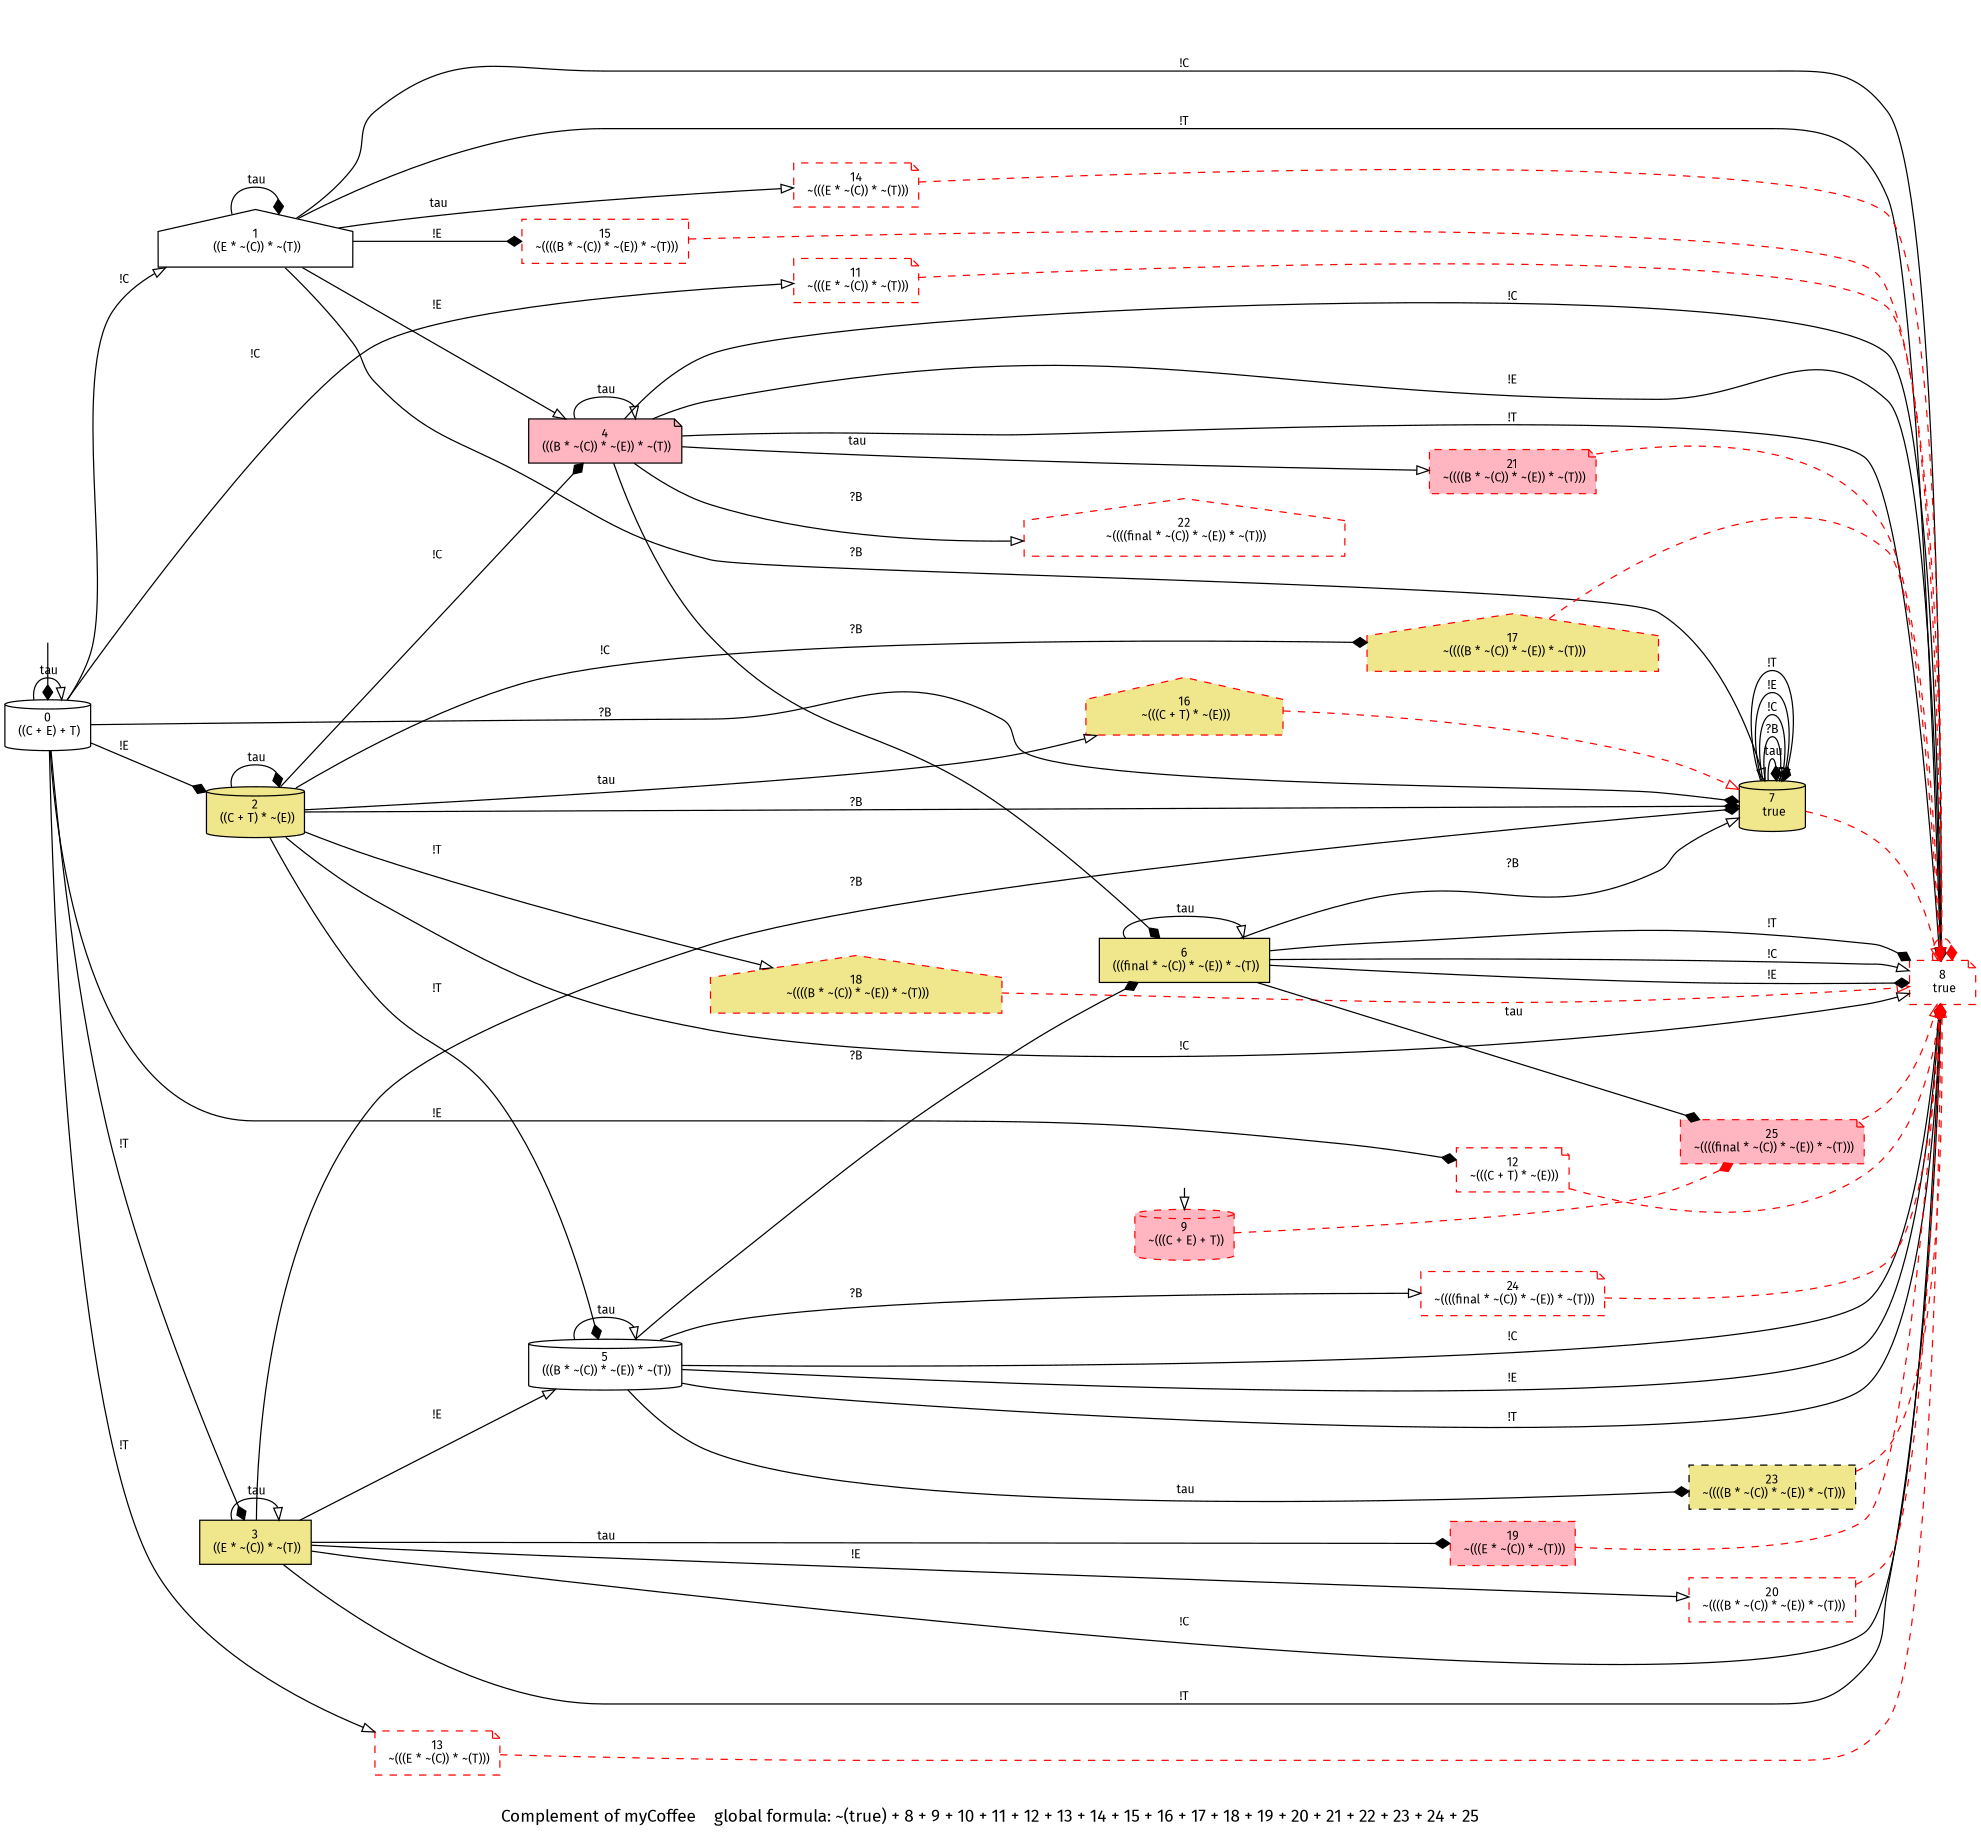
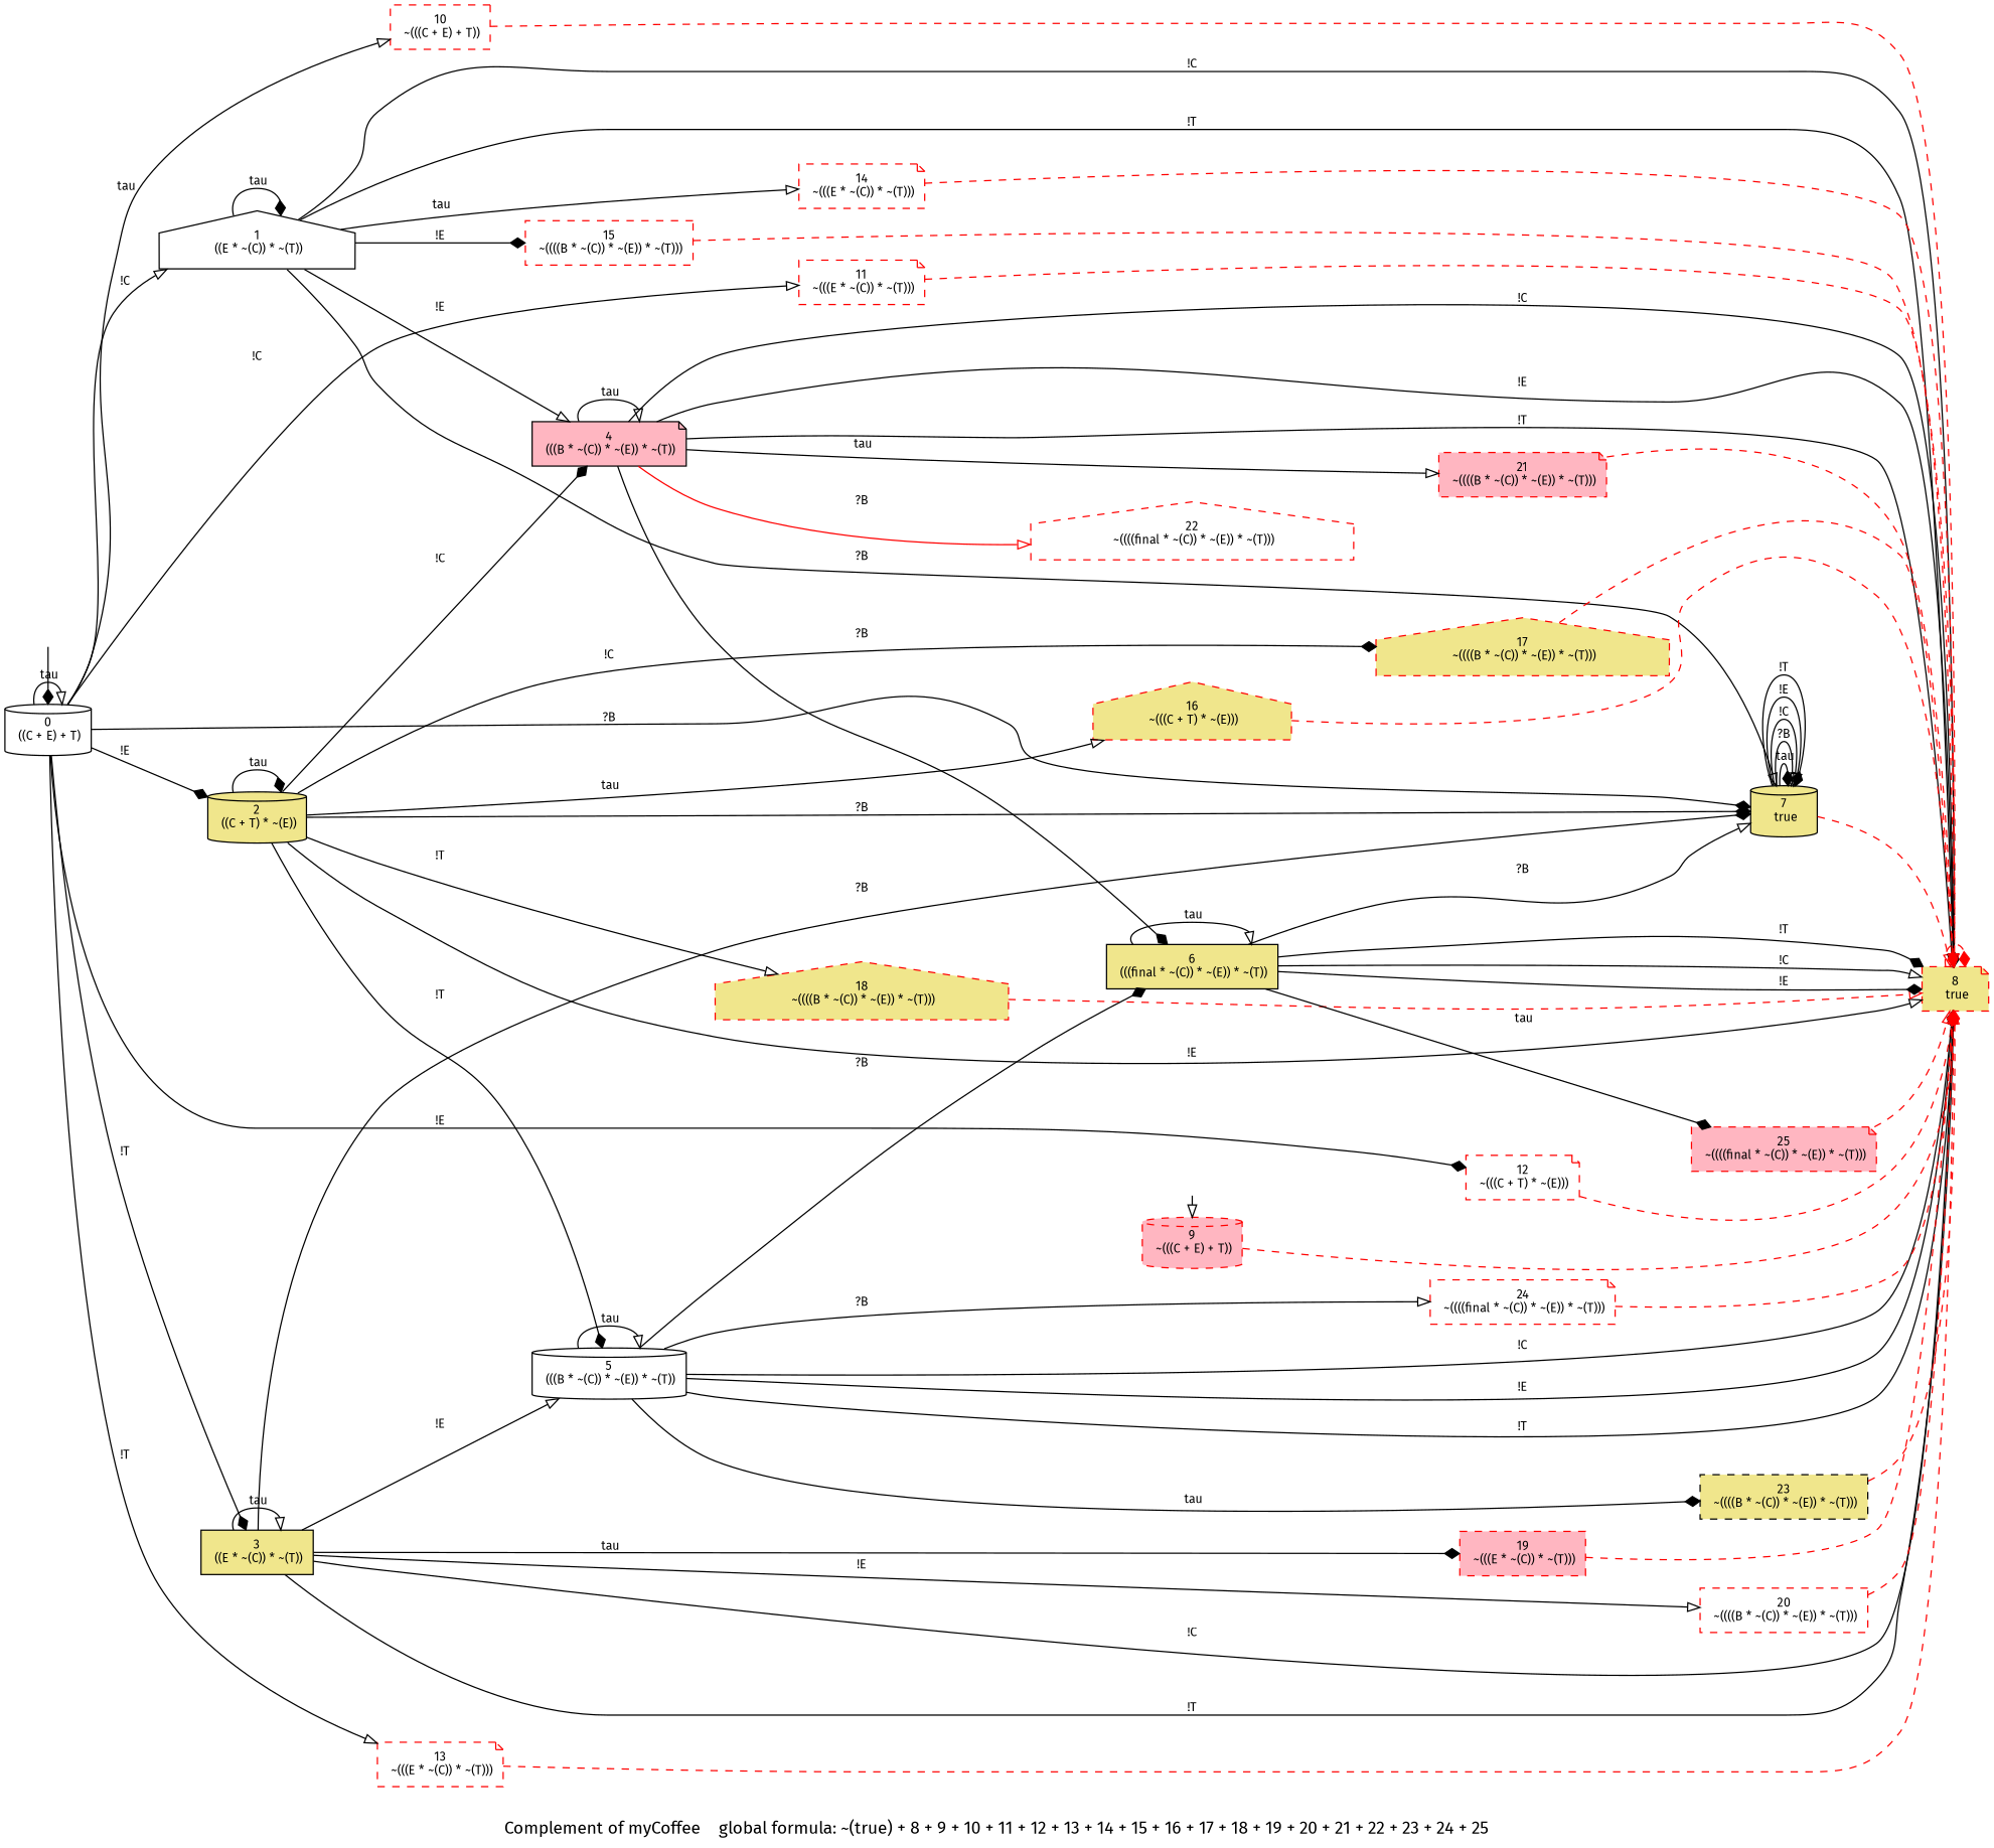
  digraph {
    fontname="Fira Sans"
    label="Complement of myCoffee    global formula: ~(true) + 8 + 9 + 10 + 11 + 12 + 13 + 14 + 15 + 16 + 17 + 18 + 19 + 20 + 21 + 22 + 23 + 24 + 25"
    rankdir=LR
    node [fontname="Fira Sans" fontsize=10 style="dashed,filled" fillcolor=white shape=note color=red]
    edge [arrowhead=onormal fontname="Fira Sans" fontsize=10]
    q_0 [height=0.01 style=invis width=0.01 fillcolor="" shape="" color=""]
    n2 [label="0\n ((C + E) + T)" shape=cylinder style=filled color=""]
+   n3 [label="10\n ~(((C + E) + T))" shape=box]
    n4 [fillcolor=khaki label="7\n true" shape=cylinder style=filled color=""]
    n5 [label="1\n ((E * ~(C)) * ~(T))" shape=house style=filled color=""]
    n6 [label="11\n ~(((E * ~(C)) * ~(T)))"]
    n7 [fillcolor=khaki label="2\n ((C + T) * ~(E))" shape=cylinder style=filled color=""]
    n8 [label="12\n ~(((C + T) * ~(E)))"]
    n9 [fillcolor=khaki label="3\n ((E * ~(C)) * ~(T))" shape=box style=filled color=""]
    n10 [label="13\n ~(((E * ~(C)) * ~(T)))"]
-   n11 [label="8\n true"]
+   n11 [fillcolor=khaki label="8\n true"]
    n12 [label="14\n ~(((E * ~(C)) * ~(T)))"]
    n13 [fillcolor=lightpink label="4\n (((B * ~(C)) * ~(E)) * ~(T))" style=filled color=""]
    n14 [label="15\n ~((((B * ~(C)) * ~(E)) * ~(T)))" shape=box]
    n15 [fillcolor=khaki label="16\n ~(((C + T) * ~(E)))" shape=house]
    n16 [fillcolor=khaki label="17\n ~((((B * ~(C)) * ~(E)) * ~(T)))" shape=house]
    n17 [label="5\n (((B * ~(C)) * ~(E)) * ~(T))" shape=cylinder style=filled color=""]
    n18 [fillcolor=khaki label="18\n ~((((B * ~(C)) * ~(E)) * ~(T)))" shape=house]
    n19 [fillcolor=lightpink label="19\n ~(((E * ~(C)) * ~(T)))" shape=box]
    n20 [label="20\n ~((((B * ~(C)) * ~(E)) * ~(T)))" shape=box]
    q_9 [height=0.01 style=invis width=0.01 fillcolor="" shape="" color=""]
    n22 [fillcolor=lightpink label="9\n ~(((C + E) + T))" shape=cylinder]
    n23 [fillcolor=lightpink label="21\n ~((((B * ~(C)) * ~(E)) * ~(T)))"]
    n24 [fillcolor=khaki label="6\n (((final * ~(C)) * ~(E)) * ~(T))" shape=box style=filled color=""]
    n25 [label="22\n ~((((final * ~(C)) * ~(E)) * ~(T)))" shape=house]
    n26 [color=black fillcolor=khaki label="23\n ~((((B * ~(C)) * ~(E)) * ~(T)))" shape=box]
    n27 [label="24\n ~((((final * ~(C)) * ~(E)) * ~(T)))"]
    n28 [fillcolor=lightpink label="25\n ~((((final * ~(C)) * ~(E)) * ~(T)))"]
    q_0 -> n2 [arrowhead=diamond minlen=0.5]
    n2 -> n2 [label=" tau"]
+   n2 -> n3 [label=" tau"]
    n2 -> n4 [arrowhead=diamond label="?B"]
    n2 -> n5 [label="!C"]
    n2 -> n6 [label="!C"]
    n2 -> n7 [arrowhead=diamond label="!E"]
    n2 -> n8 [arrowhead=diamond label="!E"]
    n2 -> n9 [arrowhead=diamond label="!T"]
    n2 -> n10 [label="!T"]
+   n3 -> n11 [color=red style=dashed]
    n4 -> n4 [arrowhead=diamond label=" tau"]
    n4 -> n4 [label="?B"]
    n4 -> n4 [label="!C"]
    n4 -> n4 [label="!E"]
    n4 -> n4 [arrowhead=diamond label="!T"]
    n4 -> n11 [color=red style=dashed]
    n5 -> n4 [label="?B"]
    n5 -> n5 [arrowhead=diamond label=" tau"]
    n5 -> n11 [arrowhead=diamond label="!C"]
    n5 -> n11 [label="!T"]
    n5 -> n12 [label=" tau"]
    n5 -> n13 [label="!E"]
    n5 -> n14 [arrowhead=diamond label="!E"]
    n6 -> n11 [color=red style=dashed]
    n7 -> n4 [arrowhead=diamond label="?B"]
    n7 -> n7 [arrowhead=diamond label=" tau"]
-   n7 -> n11 [label="!C"]
+   n7 -> n11 [label="!E"]
    n7 -> n13 [arrowhead=diamond label="!C"]
    n7 -> n15 [label=" tau"]
    n7 -> n16 [arrowhead=diamond label="!C"]
    n7 -> n17 [arrowhead=diamond label="!T"]
    n7 -> n18 [label="!T"]
    n8 -> n11 [color=red style=dashed]
    n9 -> n4 [arrowhead=diamond label="?B"]
    n9 -> n9 [label=" tau"]
    n9 -> n11 [arrowhead=diamond label="!C"]
    n9 -> n11 [arrowhead=diamond label="!T"]
    n9 -> n17 [label="!E"]
    n9 -> n19 [arrowhead=diamond label=" tau"]
    n9 -> n20 [label="!E"]
    n10 -> n11 [arrowhead=diamond color=red style=dashed]
    n11 -> n11 [arrowhead=diamond color=red style=dashed]
    n12 -> n11 [color=red style=dashed]
    n13 -> n11 [label="!C"]
    n13 -> n11 [label="!E"]
    n13 -> n11 [label="!T"]
    n13 -> n13 [label=" tau"]
    n13 -> n23 [label=" tau"]
    n13 -> n24 [arrowhead=diamond label="?B"]
-   n13 -> n25 [label="?B"]
+   n13 -> n25 [label="?B" color=red]
    n14 -> n11 [color=red style=dashed]
-   n15 -> n4 [color=red style=dashed]
+   n15 -> n11 [color=red style=dashed]
    n16 -> n11 [arrowhead=diamond color=red style=dashed]
    n17 -> n11 [arrowhead=diamond label="!C"]
    n17 -> n11 [arrowhead=diamond label="!E"]
    n17 -> n11 [label="!T"]
    n17 -> n17 [label=" tau"]
    n17 -> n24 [arrowhead=diamond label="?B"]
    n17 -> n26 [arrowhead=diamond label=" tau"]
    n17 -> n27 [label="?B"]
    n18 -> n11 [color=red style=dashed]
    n19 -> n11 [arrowhead=diamond color=red style=dashed]
    n20 -> n11 [color=red style=dashed]
    q_9 -> n22 [minlen=0.5]
-   n22 -> n28 [arrowhead=diamond color=red style=dashed]
+   n22 -> n11 [arrowhead=diamond color=red style=dashed]
    n23 -> n11 [color=red style=dashed]
    n24 -> n4 [label="?B"]
    n24 -> n11 [label="!C"]
    n24 -> n11 [arrowhead=diamond label="!E"]
    n24 -> n11 [arrowhead=diamond label="!T"]
    n24 -> n24 [label=" tau"]
    n24 -> n28 [arrowhead=diamond label=" tau"]
    n26 -> n11 [color=red style=dashed]
    n27 -> n11 [arrowhead=diamond color=red style=dashed]
    n28 -> n11 [color=red style=dashed]
  }
